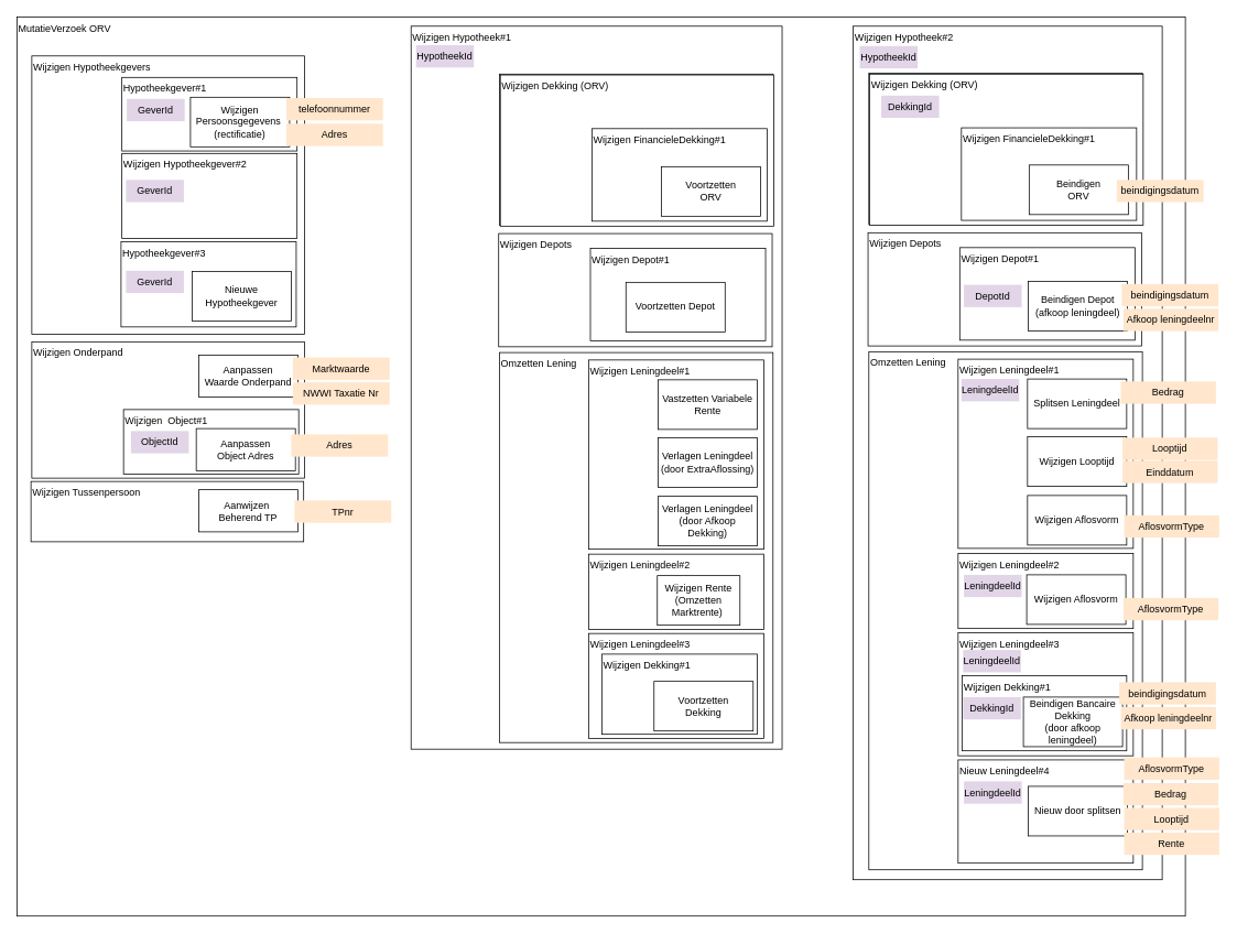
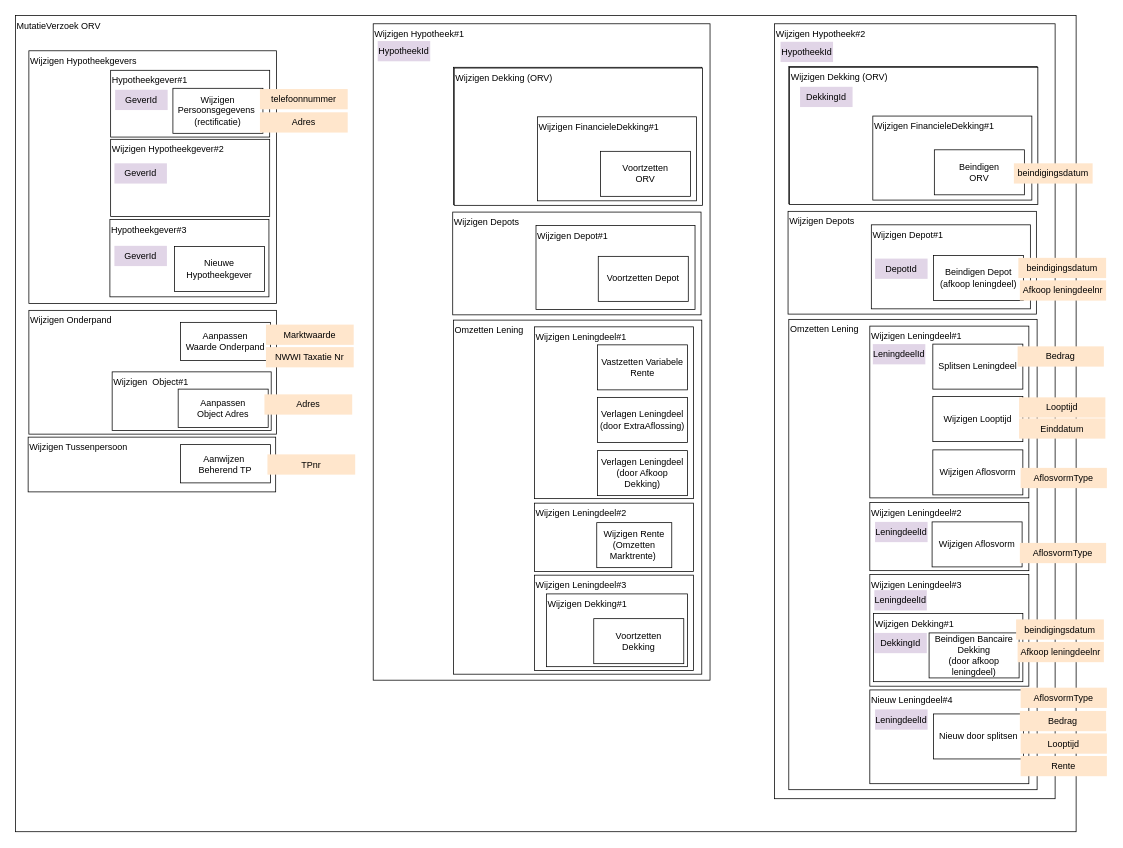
  <mxCell id="0" />
  <mxCell id="1" parent="0" />
  <mxCell id="2" value="MutatieVerzoek ORV" style="rounded=0;whiteSpace=wrap;html=1;align=left;verticalAlign=top;" parent="1" vertex="1"><mxGeometry x="20" y="20" width="1414" height="1088" as="geometry" /></mxCell>
  <mxCell id="3" value="Wijzigen Hypotheek#2" style="rounded=0;whiteSpace=wrap;html=1;align=left;verticalAlign=top;" parent="1" vertex="1"><mxGeometry x="1032" y="31" width="374" height="1033" as="geometry" /></mxCell>
  <mxCell id="4" value="Omzetten Lening" style="rounded=0;whiteSpace=wrap;html=1;verticalAlign=top;align=left;" parent="1" vertex="1"><mxGeometry x="1051" y="425" width="331" height="627" as="geometry" /></mxCell>
  <mxCell id="5" value="Wijzigen Hypotheekgevers" style="rounded=0;whiteSpace=wrap;html=1;verticalAlign=top;align=left;" parent="1" vertex="1"><mxGeometry x="38" y="67" width="330" height="337" as="geometry" /></mxCell>
  <mxCell id="6" value="Wijzigen Leningdeel#1" style="rounded=0;whiteSpace=wrap;html=1;verticalAlign=top;align=left;" parent="1" vertex="1"><mxGeometry x="1159" y="434" width="212" height="229" as="geometry" /></mxCell>
  <mxCell id="7" value="Wijzigen Aflosvorm" style="rounded=0;whiteSpace=wrap;html=1;" parent="1" vertex="1"><mxGeometry x="1243" y="599" width="120" height="60" as="geometry" /></mxCell>
  <mxCell id="8" value="Splitsen Leningdeel" style="rounded=0;whiteSpace=wrap;html=1;" parent="1" vertex="1"><mxGeometry x="1243" y="458" width="120" height="60" as="geometry" /></mxCell>
  <mxCell id="9" value="Wijzigen Looptijd" style="rounded=0;whiteSpace=wrap;html=1;" parent="1" vertex="1"><mxGeometry x="1243" y="528" width="120" height="60" as="geometry" /></mxCell>
  <mxCell id="10" value="Wijzigen Leningdeel#2" style="rounded=0;whiteSpace=wrap;html=1;verticalAlign=top;align=left;" parent="1" vertex="1"><mxGeometry x="1159" y="669" width="212" height="91" as="geometry" /></mxCell>
  <mxCell id="11" value="Wijzigen Aflosvorm" style="rounded=0;whiteSpace=wrap;html=1;" parent="1" vertex="1"><mxGeometry x="1242" y="695" width="120" height="60" as="geometry" /></mxCell>
  <mxCell id="12" value="Wijzigen Hypotheekgever#2" style="rounded=0;whiteSpace=wrap;html=1;verticalAlign=top;align=left;" parent="1" vertex="1"><mxGeometry x="147" y="185" width="212" height="103" as="geometry" /></mxCell>
  <mxCell id="13" value="Hypotheekgever#1" style="rounded=0;whiteSpace=wrap;html=1;verticalAlign=top;align=left;" parent="1" vertex="1"><mxGeometry x="147" y="93" width="212" height="89" as="geometry" /></mxCell>
  <mxCell id="14" value="Wijzigen Onderpand" style="rounded=0;whiteSpace=wrap;html=1;verticalAlign=top;align=left;" parent="1" vertex="1"><mxGeometry x="38" y="413" width="330" height="165" as="geometry" /></mxCell>
  <mxCell id="15" value="Wijzigen&amp;nbsp; Object#1" style="rounded=0;whiteSpace=wrap;html=1;verticalAlign=top;align=left;" parent="1" vertex="1"><mxGeometry x="149" y="495" width="212" height="78" as="geometry" /></mxCell>
  <mxCell id="16" value="Aanpassen&lt;br&gt;Object Adres" style="rounded=0;whiteSpace=wrap;html=1;" parent="1" vertex="1"><mxGeometry x="237" y="518" width="120" height="51" as="geometry" /></mxCell>
  <mxCell id="17" value="Wijzigen Persoonsgegevens&amp;nbsp;&lt;br&gt;(rectificatie)" style="rounded=0;whiteSpace=wrap;html=1;" vertex="1" parent="1"><mxGeometry x="230" y="117" width="120" height="60" as="geometry" /></mxCell>
  <mxCell id="18" value="Wijzigen Hypotheek#1" style="rounded=0;whiteSpace=wrap;html=1;align=left;verticalAlign=top;" vertex="1" parent="1"><mxGeometry x="497" y="31" width="449" height="875" as="geometry" /></mxCell>
  <mxCell id="19" value="Wijzigen Depots" style="rounded=0;whiteSpace=wrap;html=1;verticalAlign=top;align=left;" vertex="1" parent="1"><mxGeometry x="1050" y="281" width="331" height="137" as="geometry" /></mxCell>
  <mxCell id="20" value="Wijzigen Dekking (ORV)" style="rounded=0;whiteSpace=wrap;html=1;verticalAlign=top;align=left;" vertex="1" parent="1"><mxGeometry x="1051" y="88" width="331" height="183" as="geometry" /></mxCell>
  <mxCell id="21" value="Wijzigen Depot#1" style="rounded=0;whiteSpace=wrap;html=1;verticalAlign=top;align=left;" vertex="1" parent="1"><mxGeometry x="1161" y="299" width="212" height="112" as="geometry" /></mxCell>
  <mxCell id="22" value="Beindigen Depot&lt;br&gt;(afkoop leningdeel)" style="rounded=0;whiteSpace=wrap;html=1;" vertex="1" parent="1"><mxGeometry x="1244" y="340" width="120" height="60" as="geometry" /></mxCell>
  <mxCell id="23" value="Wijzigen FinancieleDekking#1" style="rounded=0;whiteSpace=wrap;html=1;verticalAlign=top;align=left;" vertex="1" parent="1"><mxGeometry x="1162" y="153" width="212" height="112" as="geometry" /></mxCell>
  <mxCell id="24" value="Voortzetten Dekking" style="rounded=0;whiteSpace=wrap;html=1;" vertex="1" parent="1"><mxGeometry x="1245" y="199" width="120" height="60" as="geometry" /></mxCell>
  <mxCell id="25" value="Wijzigen Leningdeel#3" style="rounded=0;whiteSpace=wrap;html=1;verticalAlign=top;align=left;" vertex="1" parent="1"><mxGeometry x="1159" y="765" width="212" height="149" as="geometry" /></mxCell>
  <mxCell id="26" value="Wijzigen Dekking#1" style="rounded=0;whiteSpace=wrap;html=1;verticalAlign=top;align=left;" vertex="1" parent="1"><mxGeometry x="1164" y="817" width="199" height="91" as="geometry" /></mxCell>
  <mxCell id="27" value="Beindigen Bancaire&lt;br&gt;Dekking&lt;br&gt;(door afkoop leningdeel)" style="rounded=0;whiteSpace=wrap;html=1;" vertex="1" parent="1"><mxGeometry x="1238" y="843" width="120" height="60" as="geometry" /></mxCell>
  <mxCell id="28" value="Wijzigen Tussenpersoon" style="rounded=0;whiteSpace=wrap;html=1;verticalAlign=top;align=left;" vertex="1" parent="1"><mxGeometry x="37" y="582" width="330" height="73" as="geometry" /></mxCell>
  <mxCell id="29" value="Aanwijzen&amp;nbsp;&lt;br&gt;Beherend TP" style="rounded=0;whiteSpace=wrap;html=1;" vertex="1" parent="1"><mxGeometry x="240" y="592" width="120" height="51" as="geometry" /></mxCell>
  <mxCell id="30" value="Aanpassen&lt;br&gt;Waarde Onderpand" style="rounded=0;whiteSpace=wrap;html=1;" vertex="1" parent="1"><mxGeometry x="240" y="429" width="120" height="51" as="geometry" /></mxCell>
  <mxCell id="31" value="Hypotheekgever#3" style="rounded=0;whiteSpace=wrap;html=1;verticalAlign=top;align=left;" vertex="1" parent="1"><mxGeometry x="146" y="292" width="212" height="103" as="geometry" /></mxCell>
  <mxCell id="32" value="Nieuwe Hypotheekgever" style="rounded=0;whiteSpace=wrap;html=1;" vertex="1" parent="1"><mxGeometry x="232" y="328" width="120" height="60" as="geometry" /></mxCell>
  <mxCell id="33" value="Wijzigen Dekking (ORV)" style="rounded=0;whiteSpace=wrap;html=1;verticalAlign=top;align=left;" vertex="1" parent="1"><mxGeometry x="1052" y="89" width="331" height="183" as="geometry" /></mxCell>
  <mxCell id="34" value="Wijzigen FinancieleDekking#1" style="rounded=0;whiteSpace=wrap;html=1;verticalAlign=top;align=left;" vertex="1" parent="1"><mxGeometry x="1163" y="154" width="212" height="112" as="geometry" /></mxCell>
  <mxCell id="35" value="Omzetten Lening" style="rounded=0;whiteSpace=wrap;html=1;verticalAlign=top;align=left;" vertex="1" parent="1"><mxGeometry x="604" y="426" width="331" height="472" as="geometry" /></mxCell>
  <mxCell id="36" value="Wijzigen Leningdeel#1" style="rounded=0;whiteSpace=wrap;html=1;verticalAlign=top;align=left;" vertex="1" parent="1"><mxGeometry x="712" y="435" width="212" height="229" as="geometry" /></mxCell>
  <mxCell id="37" value="Verlagen Leningdeel&lt;br&gt;(door Afkoop Dekking)" style="rounded=0;whiteSpace=wrap;html=1;" vertex="1" parent="1"><mxGeometry x="796" y="600" width="120" height="60" as="geometry" /></mxCell>
  <mxCell id="38" value="Vastzetten Variabele Rente" style="rounded=0;whiteSpace=wrap;html=1;" vertex="1" parent="1"><mxGeometry x="796" y="459" width="120" height="60" as="geometry" /></mxCell>
  <mxCell id="39" value="Verlagen Leningdeel&lt;br&gt;(door ExtraAflossing)" style="rounded=0;whiteSpace=wrap;html=1;" vertex="1" parent="1"><mxGeometry x="796" y="529" width="120" height="60" as="geometry" /></mxCell>
  <mxCell id="40" value="Wijzigen Leningdeel#2" style="rounded=0;whiteSpace=wrap;html=1;verticalAlign=top;align=left;" vertex="1" parent="1"><mxGeometry x="712" y="670" width="212" height="91" as="geometry" /></mxCell>
  <mxCell id="41" value="&lt;span&gt;Wijzigen Rente&lt;br&gt;(Omzetten Marktrente)&amp;nbsp;&lt;/span&gt;" style="rounded=0;whiteSpace=wrap;html=1;" vertex="1" parent="1"><mxGeometry x="795" y="696" width="100" height="60" as="geometry" /></mxCell>
  <mxCell id="42" value="Wijzigen Depots" style="rounded=0;whiteSpace=wrap;html=1;verticalAlign=top;align=left;" vertex="1" parent="1"><mxGeometry x="603" y="282" width="331" height="137" as="geometry" /></mxCell>
  <mxCell id="43" value="Wijzigen Dekking (ORV)" style="rounded=0;whiteSpace=wrap;html=1;verticalAlign=top;align=left;" vertex="1" parent="1"><mxGeometry x="604" y="89" width="331" height="183" as="geometry" /></mxCell>
  <mxCell id="44" value="Wijzigen Depot#1" style="rounded=0;whiteSpace=wrap;html=1;verticalAlign=top;align=left;" vertex="1" parent="1"><mxGeometry x="714" y="300" width="212" height="112" as="geometry" /></mxCell>
- <mxCell id="45" value="Voortzetten Depot" style="rounded=0;whiteSpace=wrap;html=1;" vertex="1" parent="1"><mxGeometry x="757" y="341" width="120" height="60" as="geometry" /></mxCell>
+ <mxCell id="45" value="Voortzetten Depot" style="rounded=0;whiteSpace=wrap;html=1;" vertex="1" parent="1"><mxGeometry x="797" y="341" width="120" height="60" as="geometry" /></mxCell>
  <mxCell id="46" value="Wijzigen FinancieleDekking#1" style="rounded=0;whiteSpace=wrap;html=1;verticalAlign=top;align=left;" vertex="1" parent="1"><mxGeometry x="715" y="154" width="212" height="112" as="geometry" /></mxCell>
  <mxCell id="47" value="Voortzetten Dekking" style="rounded=0;whiteSpace=wrap;html=1;" vertex="1" parent="1"><mxGeometry x="798" y="200" width="120" height="60" as="geometry" /></mxCell>
  <mxCell id="48" value="Wijzigen Leningdeel#3" style="rounded=0;whiteSpace=wrap;html=1;verticalAlign=top;align=left;" vertex="1" parent="1"><mxGeometry x="712" y="766" width="212" height="127" as="geometry" /></mxCell>
  <mxCell id="49" value="Wijzigen Dekking#1" style="rounded=0;whiteSpace=wrap;html=1;verticalAlign=top;align=left;" vertex="1" parent="1"><mxGeometry x="728" y="791" width="188" height="97" as="geometry" /></mxCell>
  <mxCell id="50" value="Voortzetten&lt;br&gt;Dekking" style="rounded=0;whiteSpace=wrap;html=1;" vertex="1" parent="1"><mxGeometry x="791" y="824" width="120" height="60" as="geometry" /></mxCell>
  <mxCell id="51" value="Wijzigen Dekking (ORV)" style="rounded=0;whiteSpace=wrap;html=1;verticalAlign=top;align=left;" vertex="1" parent="1"><mxGeometry x="605" y="90" width="331" height="183" as="geometry" /></mxCell>
  <mxCell id="52" value="Wijzigen FinancieleDekking#1" style="rounded=0;whiteSpace=wrap;html=1;verticalAlign=top;align=left;" vertex="1" parent="1"><mxGeometry x="716" y="155" width="212" height="112" as="geometry" /></mxCell>
  <mxCell id="53" value="Beindigen&lt;br&gt;ORV" style="rounded=0;whiteSpace=wrap;html=1;" vertex="1" parent="1"><mxGeometry x="1245" y="199" width="120" height="60" as="geometry" /></mxCell>
  <mxCell id="54" value="Voortzetten&lt;br&gt;ORV" style="rounded=0;whiteSpace=wrap;html=1;" vertex="1" parent="1"><mxGeometry x="800" y="201" width="120" height="60" as="geometry" /></mxCell>
  <mxCell id="55" value="beindigingsdatum" style="rounded=0;whiteSpace=wrap;html=1;fillColor=#ffe6cc;strokeColor=none;" vertex="1" parent="1"><mxGeometry x="1351" y="217" width="105" height="27" as="geometry" /></mxCell>
  <mxCell id="56" value="beindigingsdatum" style="rounded=0;whiteSpace=wrap;html=1;fillColor=#ffe6cc;strokeColor=none;" vertex="1" parent="1"><mxGeometry x="1357" y="343" width="117" height="27" as="geometry" /></mxCell>
  <mxCell id="57" value="Afkoop leningdeelnr" style="rounded=0;whiteSpace=wrap;html=1;fillColor=#ffe6cc;strokeColor=none;" vertex="1" parent="1"><mxGeometry x="1359" y="373" width="115" height="27" as="geometry" /></mxCell>
  <mxCell id="58" value="Einddatum" style="rounded=0;whiteSpace=wrap;html=1;fillColor=#ffe6cc;strokeColor=none;" vertex="1" parent="1"><mxGeometry x="1358" y="557" width="115" height="27" as="geometry" /></mxCell>
  <mxCell id="59" value="Nieuw Leningdeel#4" style="rounded=0;whiteSpace=wrap;html=1;verticalAlign=top;align=left;" vertex="1" parent="1"><mxGeometry x="1159" y="919" width="212" height="125" as="geometry" /></mxCell>
  <mxCell id="60" value="AflosvormType" style="rounded=0;whiteSpace=wrap;html=1;fillColor=#ffe6cc;strokeColor=none;" vertex="1" parent="1"><mxGeometry x="1360" y="623" width="115" height="27" as="geometry" /></mxCell>
  <mxCell id="61" value="Nieuw door splitsen" style="rounded=0;whiteSpace=wrap;html=1;" vertex="1" parent="1"><mxGeometry x="1244" y="951" width="120" height="60" as="geometry" /></mxCell>
  <mxCell id="62" value="AflosvormType" style="rounded=0;whiteSpace=wrap;html=1;fillColor=#ffe6cc;strokeColor=none;" vertex="1" parent="1"><mxGeometry x="1360" y="916" width="115" height="27" as="geometry" /></mxCell>
  <mxCell id="63" value="Bedrag" style="rounded=0;whiteSpace=wrap;html=1;fillColor=#ffe6cc;strokeColor=none;" vertex="1" parent="1"><mxGeometry x="1359" y="947" width="115" height="27" as="geometry" /></mxCell>
  <mxCell id="64" value="Looptijd" style="rounded=0;whiteSpace=wrap;html=1;fillColor=#ffe6cc;strokeColor=none;" vertex="1" parent="1"><mxGeometry x="1360" y="977" width="115" height="27" as="geometry" /></mxCell>
  <mxCell id="65" value="Rente" style="rounded=0;whiteSpace=wrap;html=1;fillColor=#ffe6cc;strokeColor=none;" vertex="1" parent="1"><mxGeometry x="1360" y="1007" width="115" height="27" as="geometry" /></mxCell>
  <mxCell id="66" value="AflosvormType" style="rounded=0;whiteSpace=wrap;html=1;fillColor=#ffe6cc;strokeColor=none;" vertex="1" parent="1"><mxGeometry x="1359" y="723" width="115" height="27" as="geometry" /></mxCell>
  <mxCell id="67" value="beindigingsdatum" style="rounded=0;whiteSpace=wrap;html=1;fillColor=#ffe6cc;strokeColor=none;" vertex="1" parent="1"><mxGeometry x="1354" y="825" width="117" height="27" as="geometry" /></mxCell>
  <mxCell id="68" value="Afkoop leningdeelnr" style="rounded=0;whiteSpace=wrap;html=1;fillColor=#ffe6cc;strokeColor=none;" vertex="1" parent="1"><mxGeometry x="1356" y="855" width="115" height="27" as="geometry" /></mxCell>
  <mxCell id="69" value="LeningdeelId" style="rounded=0;whiteSpace=wrap;html=1;fillColor=#e1d5e7;strokeColor=none;" vertex="1" parent="1"><mxGeometry x="1163" y="458" width="70" height="27" as="geometry" /></mxCell>
  <mxCell id="70" value="DepotId" style="rounded=0;whiteSpace=wrap;html=1;fillColor=#e1d5e7;strokeColor=none;" vertex="1" parent="1"><mxGeometry x="1166" y="344" width="70" height="27" as="geometry" /></mxCell>
  <mxCell id="71" value="DekkingId" style="rounded=0;whiteSpace=wrap;html=1;fillColor=#e1d5e7;strokeColor=none;" vertex="1" parent="1"><mxGeometry x="1165" y="843" width="70" height="27" as="geometry" /></mxCell>
  <mxCell id="72" value="LeningdeelId" style="rounded=0;whiteSpace=wrap;html=1;fillColor=#e1d5e7;strokeColor=none;" vertex="1" parent="1"><mxGeometry x="1166" y="695" width="70" height="27" as="geometry" /></mxCell>
  <mxCell id="73" value="LeningdeelId" style="rounded=0;whiteSpace=wrap;html=1;fillColor=#e1d5e7;strokeColor=none;" vertex="1" parent="1"><mxGeometry x="1165" y="786" width="70" height="27" as="geometry" /></mxCell>
  <mxCell id="74" value="LeningdeelId" style="rounded=0;whiteSpace=wrap;html=1;fillColor=#e1d5e7;strokeColor=none;" vertex="1" parent="1"><mxGeometry x="1166" y="945" width="70" height="27" as="geometry" /></mxCell>
  <mxCell id="75" value="Looptijd" style="rounded=0;whiteSpace=wrap;html=1;fillColor=#ffe6cc;strokeColor=none;" vertex="1" parent="1"><mxGeometry x="1358" y="529" width="115" height="27" as="geometry" /></mxCell>
  <mxCell id="76" value="Bedrag" style="rounded=0;whiteSpace=wrap;html=1;fillColor=#ffe6cc;strokeColor=none;" vertex="1" parent="1"><mxGeometry x="1356" y="461" width="115" height="27" as="geometry" /></mxCell>
  <mxCell id="77" value="telefoonnummer" style="rounded=0;whiteSpace=wrap;html=1;fillColor=#ffe6cc;strokeColor=none;" vertex="1" parent="1"><mxGeometry x="346" y="118" width="117" height="27" as="geometry" /></mxCell>
  <mxCell id="78" value="Adres" style="rounded=0;whiteSpace=wrap;html=1;fillColor=#ffe6cc;strokeColor=none;" vertex="1" parent="1"><mxGeometry x="346" y="149" width="117" height="27" as="geometry" /></mxCell>
  <mxCell id="79" value="NWWI Taxatie Nr" style="rounded=0;whiteSpace=wrap;html=1;fillColor=#ffe6cc;strokeColor=none;" vertex="1" parent="1"><mxGeometry x="354" y="462" width="117" height="27" as="geometry" /></mxCell>
  <mxCell id="80" value="Marktwaarde" style="rounded=0;whiteSpace=wrap;html=1;fillColor=#ffe6cc;strokeColor=none;" vertex="1" parent="1"><mxGeometry x="354" y="432" width="117" height="27" as="geometry" /></mxCell>
  <mxCell id="81" value="DekkingId" style="rounded=0;whiteSpace=wrap;html=1;fillColor=#e1d5e7;strokeColor=none;" vertex="1" parent="1"><mxGeometry x="1066" y="115" width="70" height="27" as="geometry" /></mxCell>
  <mxCell id="82" value="HypotheekId" style="rounded=0;whiteSpace=wrap;html=1;fillColor=#e1d5e7;strokeColor=none;" vertex="1" parent="1"><mxGeometry x="1040" y="55" width="70" height="27" as="geometry" /></mxCell>
  <mxCell id="83" value="HypotheekId" style="rounded=0;whiteSpace=wrap;html=1;fillColor=#e1d5e7;strokeColor=none;" vertex="1" parent="1"><mxGeometry x="503" y="54" width="70" height="27" as="geometry" /></mxCell>
  <mxCell id="84" value="GeverId" style="rounded=0;whiteSpace=wrap;html=1;fillColor=#e1d5e7;strokeColor=none;" vertex="1" parent="1"><mxGeometry x="153" y="119" width="70" height="27" as="geometry" /></mxCell>
  <mxCell id="85" value="GeverId" style="rounded=0;whiteSpace=wrap;html=1;fillColor=#e1d5e7;strokeColor=none;" vertex="1" parent="1"><mxGeometry x="152" y="217" width="70" height="27" as="geometry" /></mxCell>
  <mxCell id="86" value="GeverId" style="rounded=0;whiteSpace=wrap;html=1;fillColor=#e1d5e7;strokeColor=none;" vertex="1" parent="1"><mxGeometry x="152" y="327" width="70" height="27" as="geometry" /></mxCell>
- <mxCell id="87" value="ObjectId" style="rounded=0;whiteSpace=wrap;html=1;fillColor=#e1d5e7;strokeColor=none;" vertex="1" parent="1"><mxGeometry x="158" y="521" width="70" height="27" as="geometry" /></mxCell>
  <mxCell id="88" value="Adres" style="rounded=0;whiteSpace=wrap;html=1;fillColor=#ffe6cc;strokeColor=none;" vertex="1" parent="1"><mxGeometry x="352" y="525" width="117" height="27" as="geometry" /></mxCell>
  <mxCell id="89" value="TPnr" style="rounded=0;whiteSpace=wrap;html=1;fillColor=#ffe6cc;strokeColor=none;" vertex="1" parent="1"><mxGeometry x="356" y="605" width="117" height="27" as="geometry" /></mxCell>
